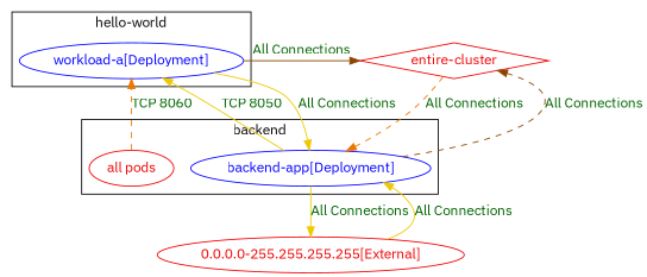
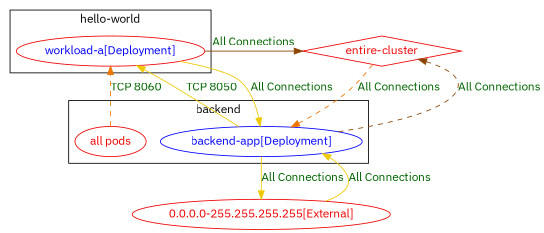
  digraph {
    fontname="IBM Plex Sans"
    node [color=red2 fontcolor=red2 fontname="IBM Plex Sans"]
    edge [color=gold2 fontcolor=darkgreen fontname="IBM Plex Sans" weight=1]
-   n1 [color=blue fontcolor=blue label="workload-a[Deployment]"]
+   n1 [fontcolor=blue label="workload-a[Deployment]"]
    n2 [label="all pods"]
    n3 [color=blue fontcolor=blue label="backend-app[Deployment]"]
    n4 [label="entire-cluster" shape=diamond]
    n5 [label="0.0.0.0-255.255.255.255[External]"]
    subgraph cluster_1 {
      color=black
      fontcolor=black
      label="hello-world"
      n1
    }
    subgraph cluster_2 {
      color=black
      fontcolor=black
      label=backend
      n2
      n3
    }
    n1 -> n3 [label="All Connections"]
    n1 -> n4 [color=darkorange4 label="All Connections" style=solid weight=0.5]
    n2 -> n1 [color=darkorange2 label="TCP 8060" style=dashed]
    n3 -> n1 [label="TCP 8050" weight=0.5]
    n3 -> n4 [color=darkorange4 label="All Connections" style=dashed weight=0.5]
    n3 -> n5 [label="All Connections"]
    n4 -> n3 [color=darkorange2 label="All Connections" style=dashed]
    n5 -> n3 [label="All Connections" weight=0.5]
  }
